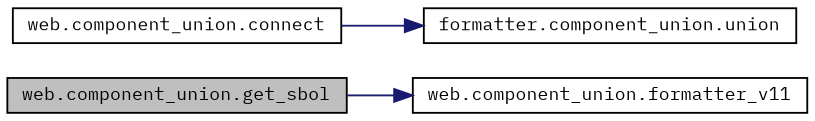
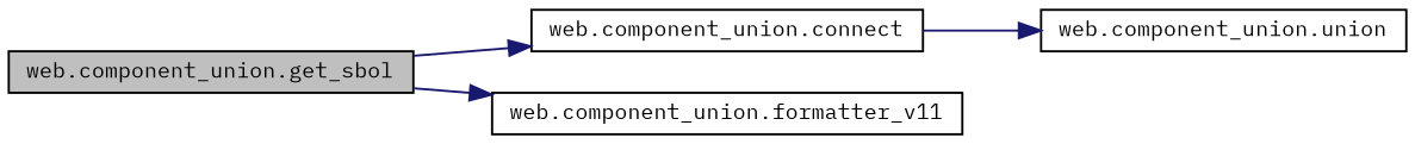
  digraph {
    fontname="IBM Plex Mono"
    rankdir=LR
    node [color=black fillcolor=white fontname="IBM Plex Mono" fontsize=10 shape=record style=filled]
    edge [color=midnightblue fontname="IBM Plex Mono" fontsize=10 labelfontname=Helvetica labelfontsize=10 style=solid]
    n1 [fillcolor=grey75 fontcolor=black height=0.2 label="web.component_union.get_sbol" width=0.4]
    n2 [height=0.2 label="web.component_union.connect" width=0.4]
    n3 [height=0.2 label="web.component_union.formatter_v11" width=0.4]
-   n4 [height=0.2 label="formatter.component_union.union" width=0.4]
+   n4 [height=0.2 label="web.component_union.union" width=0.4]
+   n1 -> n2
    n1 -> n3
    n2 -> n4
  }
